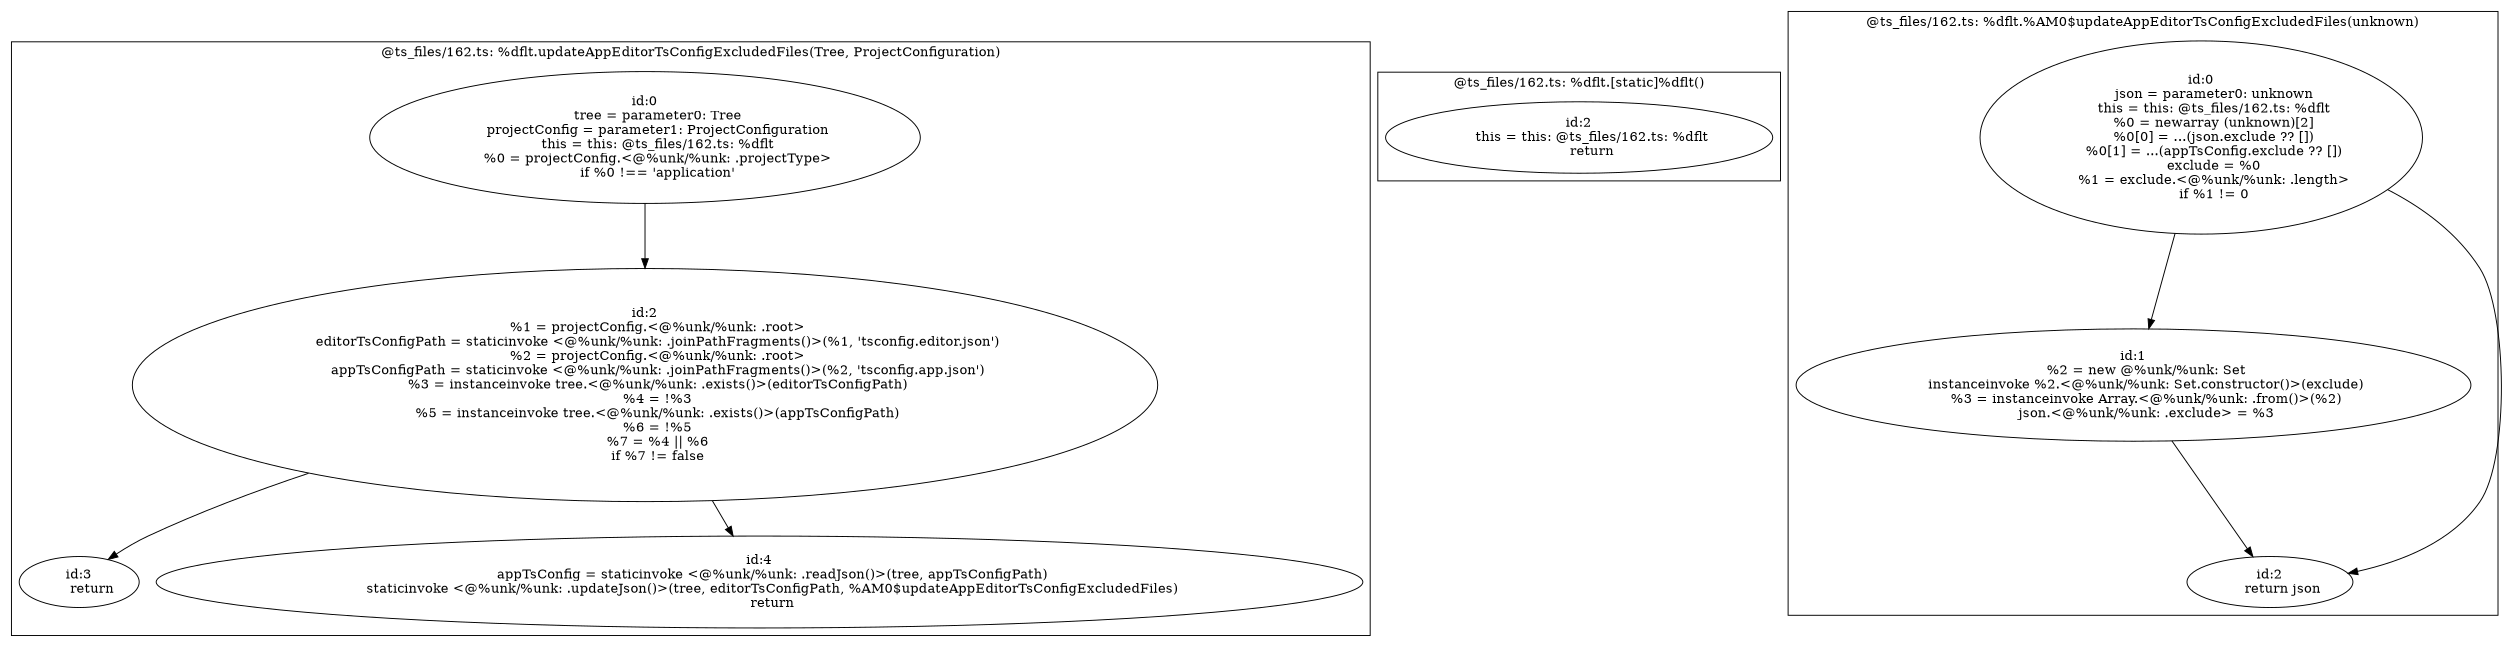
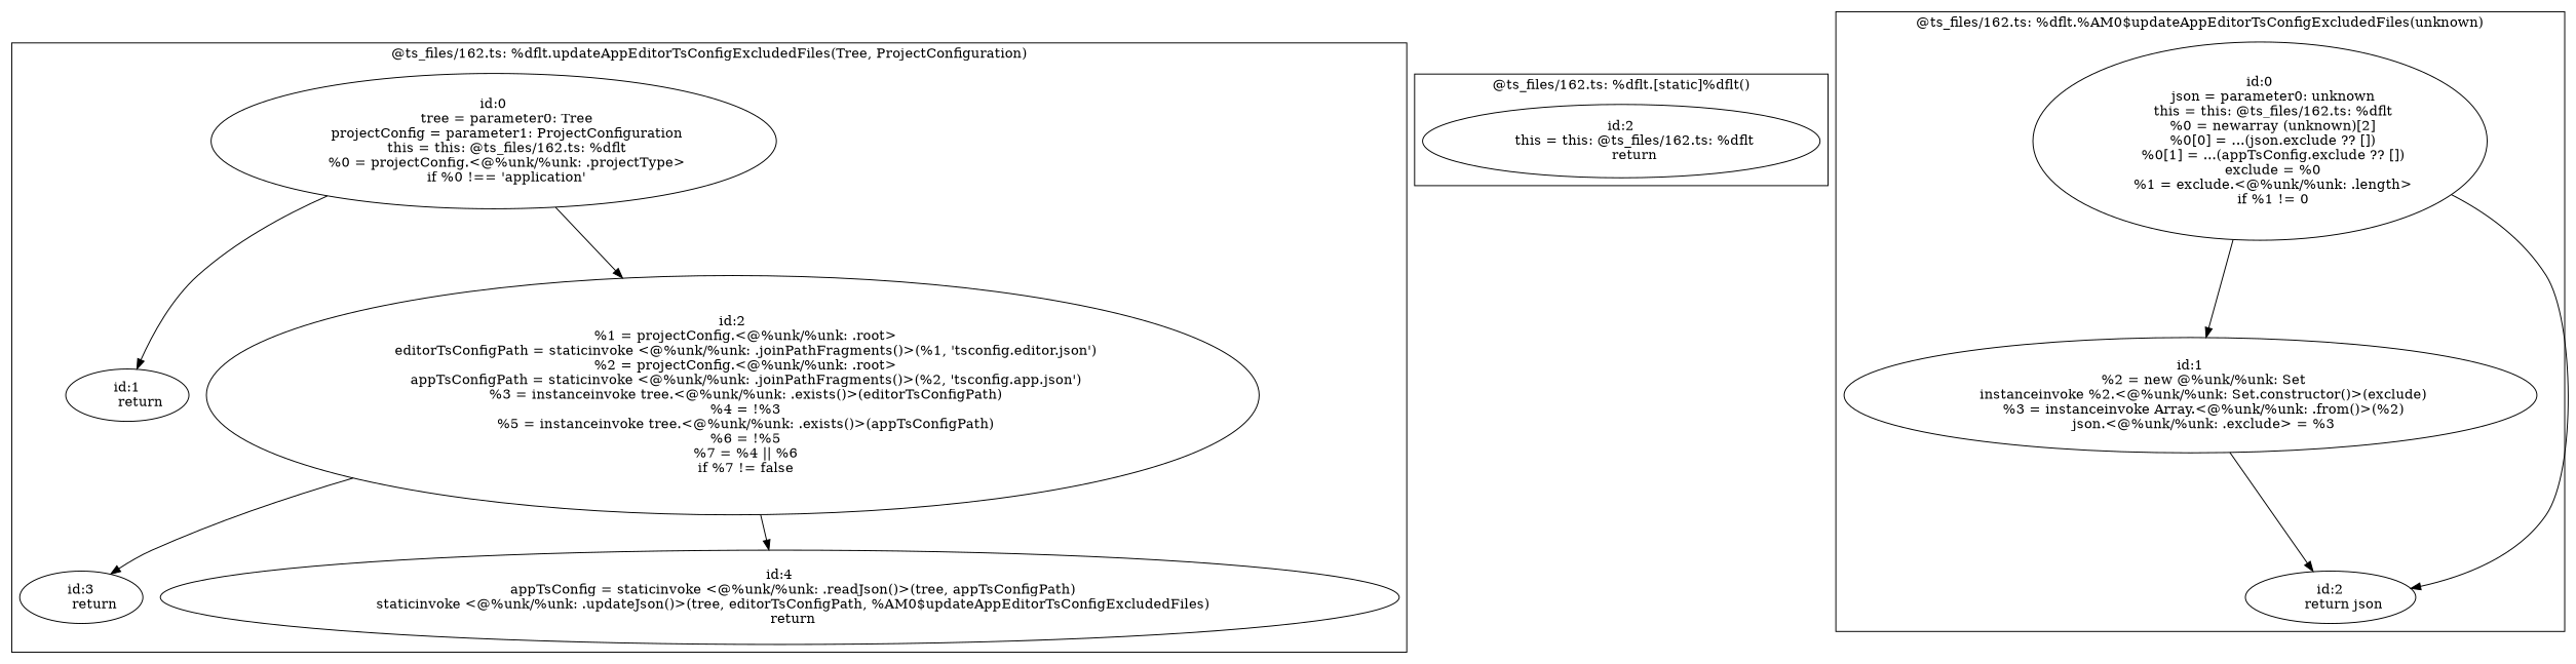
  digraph {
    n1 [label="id:0\n      tree = parameter0: Tree\n      projectConfig = parameter1: ProjectConfiguration\n      this = this: @ts_files/162.ts: %dflt\n      %0 = projectConfig.<@%unk/%unk: .projectType>\n      if %0 !== 'application'"]
+   n2 [label="id:1\n      return"]
    n3 [label="id:2\n      %1 = projectConfig.<@%unk/%unk: .root>\n      editorTsConfigPath = staticinvoke <@%unk/%unk: .joinPathFragments()>(%1, 'tsconfig.editor.json')\n      %2 = projectConfig.<@%unk/%unk: .root>\n      appTsConfigPath = staticinvoke <@%unk/%unk: .joinPathFragments()>(%2, 'tsconfig.app.json')\n      %3 = instanceinvoke tree.<@%unk/%unk: .exists()>(editorTsConfigPath)\n      %4 = !%3\n      %5 = instanceinvoke tree.<@%unk/%unk: .exists()>(appTsConfigPath)\n      %6 = !%5\n      %7 = %4 || %6\n      if %7 != false"]
    n4 [label="id:3\n      return"]
    n5 [label="id:4\n      appTsConfig = staticinvoke <@%unk/%unk: .readJson()>(tree, appTsConfigPath)\n      staticinvoke <@%unk/%unk: .updateJson()>(tree, editorTsConfigPath, %AM0$updateAppEditorTsConfigExcludedFiles)\n      return"]
    n6 [label="id:2\n      this = this: @ts_files/162.ts: %dflt\n      return"]
    n7 [label="id:0\n      json = parameter0: unknown\n      this = this: @ts_files/162.ts: %dflt\n      %0 = newarray (unknown)[2]\n      %0[0] = ...(json.exclude ?? [])\n      %0[1] = ...(appTsConfig.exclude ?? [])\n      exclude = %0\n      %1 = exclude.<@%unk/%unk: .length>\n      if %1 != 0"]
    n8 [label="id:1\n      %2 = new @%unk/%unk: Set\n      instanceinvoke %2.<@%unk/%unk: Set.constructor()>(exclude)\n      %3 = instanceinvoke Array.<@%unk/%unk: .from()>(%2)\n      json.<@%unk/%unk: .exclude> = %3"]
    n9 [label="id:2\n      return json"]
    subgraph cluster_1 {
      label="@ts_files/162.ts: %dflt.updateAppEditorTsConfigExcludedFiles(Tree, ProjectConfiguration)"
      n1
+     n2
      n3
      n4
      n5
    }
    subgraph cluster_2 {
      label="@ts_files/162.ts: %dflt.[static]%dflt()"
      n6
    }
    subgraph cluster_3 {
      label="@ts_files/162.ts: %dflt.%AM0$updateAppEditorTsConfigExcludedFiles(unknown)"
      n7
      n8
      n9
    }
+   n1 -> n2
    n1 -> n3
    n3 -> n4
    n3 -> n5
    n7 -> n8
    n7 -> n9
    n8 -> n9
  }
